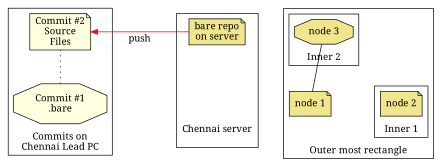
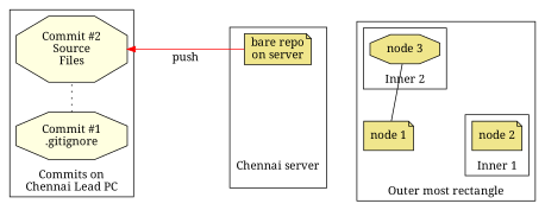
  digraph {
    compound=true
    fontname="Noto Serif"
    nodesep=1.0
    rankdir=BT
    splines=true
    node [fillcolor=khaki fontname="Noto Serif" shape=note style=filled]
    edge [dir=none fontname="Noto Serif" style=solid]
-   n1 [fillcolor=lightyellow label="Commit #1\n.bare" shape=octagon]
-   n2 [fillcolor=lightyellow label="Commit #2\nSource\nFiles"]
+   n1 [fillcolor=lightyellow label="Commit #1\n.gitignore" shape=octagon]
+   n2 [fillcolor=lightyellow label="Commit #2\nSource\nFiles" shape=octagon]
    n3 [label="bare repo\non server"]
    cs1 [style=invis fillcolor="" shape=""]
    n5 [label="node 2"]
    n6 [label="node 3" shape=octagon]
    n7 [label="node 1"]
    subgraph cluster_1 {
      label="Commits on\nChennai Lead PC"
      n1
      n2
    }
    subgraph cluster_2 {
      label="Chennai server\n\ \ \ "
      n3
      cs1
    }
    subgraph cluster_3 {
      label="Outer most rectangle"
      n7
      subgraph cluster_4 {
        label="Inner 1"
        n5
      }
      subgraph cluster_5 {
        label="Inner 2"
        n6
      }
    }
    n1 -> n2 [style=dotted]
    n2 -> n3 [color=red constraint=false dir=back label=push]
    cs1 -> n3 [style=invis]
    n7 -> n6
  }
